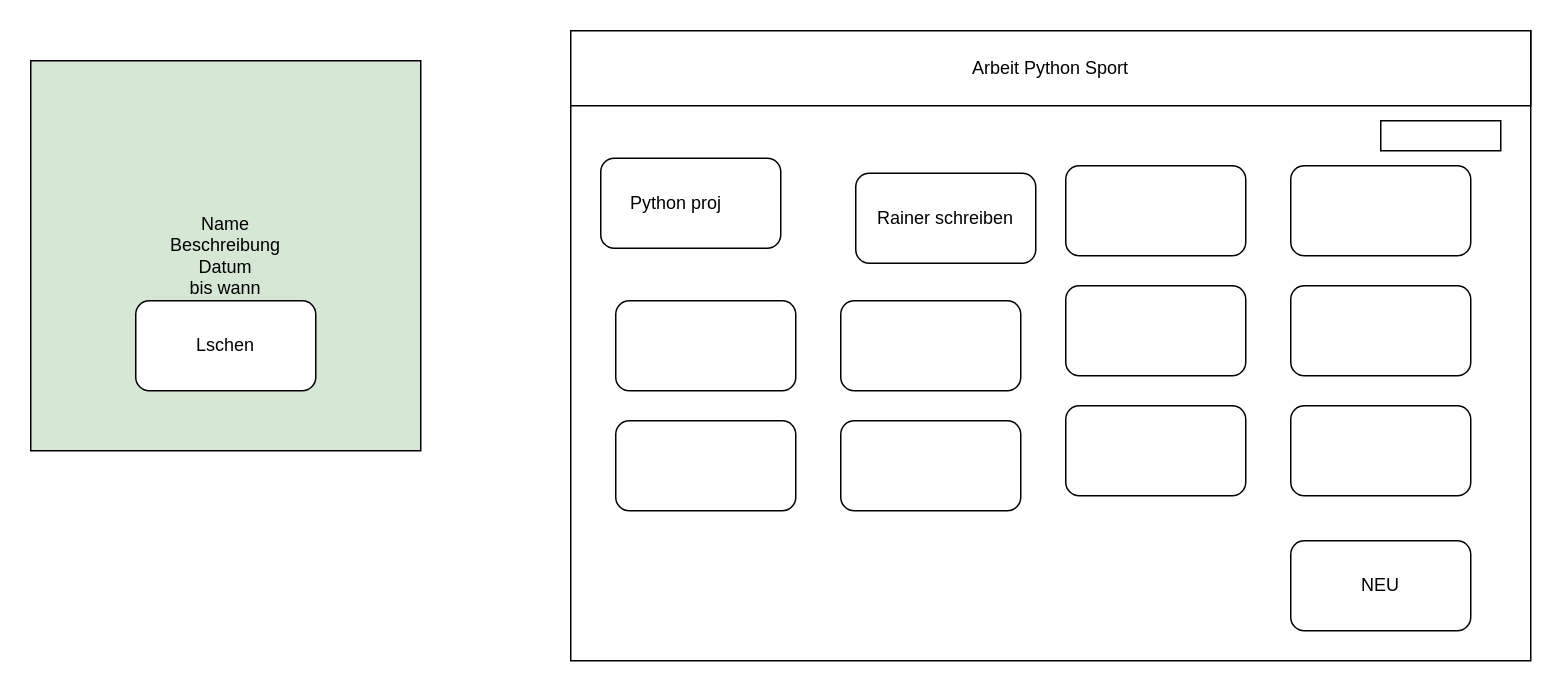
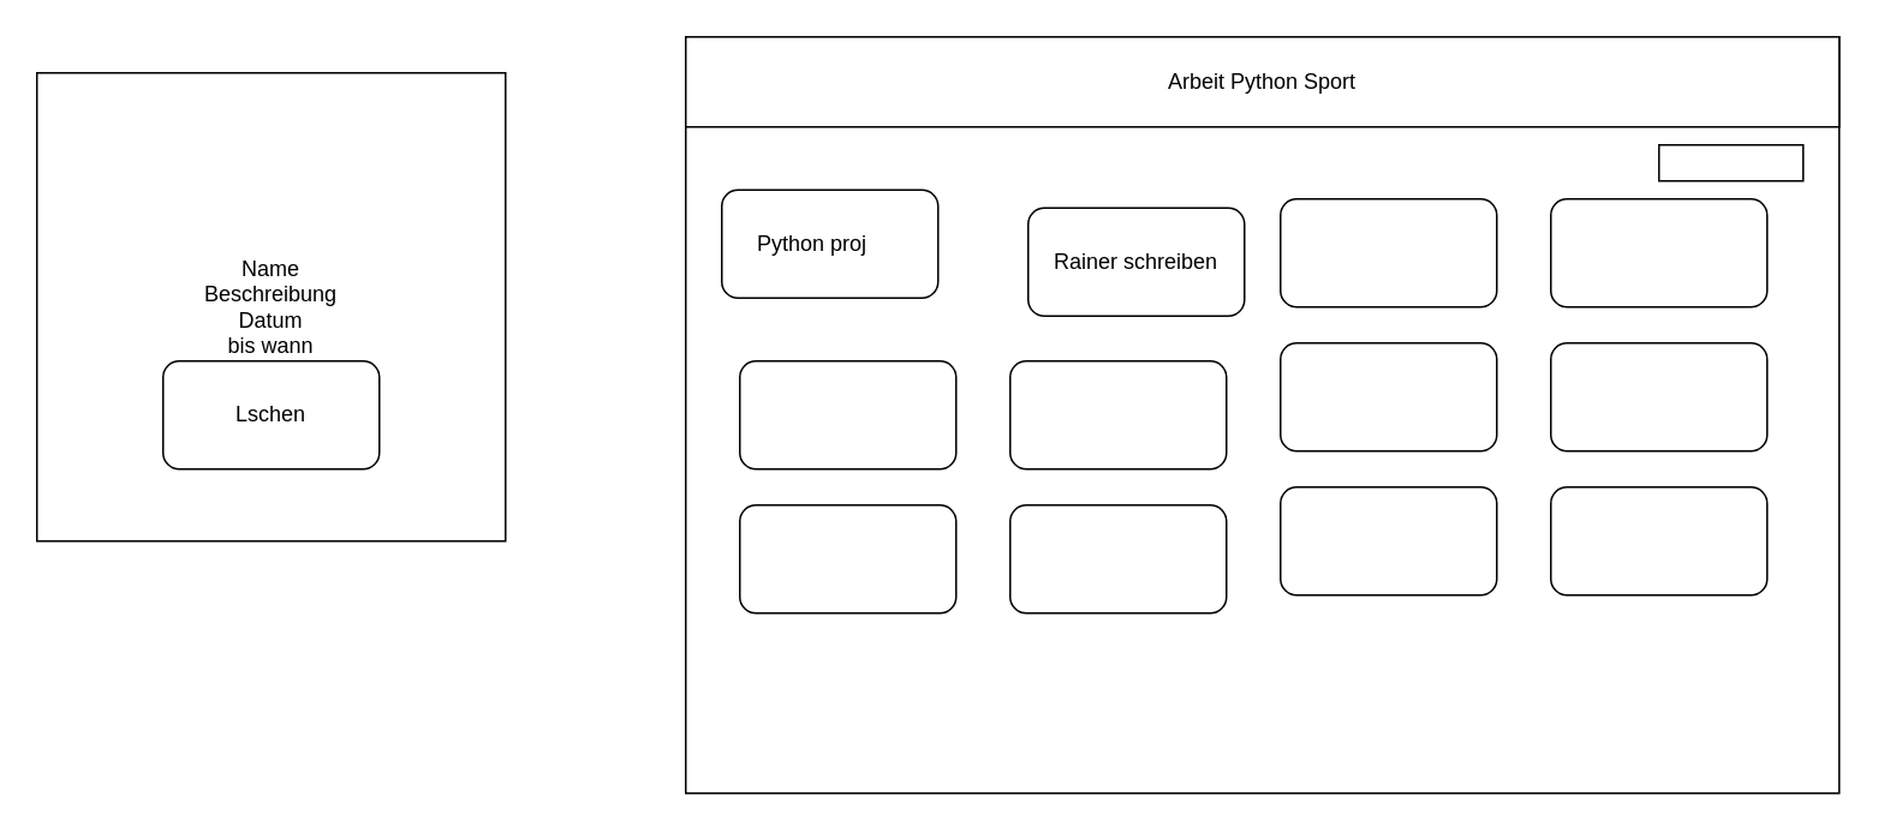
  <mxCell id="0" />
  <mxCell id="1" parent="0" />
  <mxCell id="2" value="" style="rounded=0;whiteSpace=wrap;html=1;" vertex="1" parent="1"><mxGeometry x="380" y="20" width="640" height="420" as="geometry" /></mxCell>
  <mxCell id="3" value="Python proj&lt;span style=&quot;white-space: pre;&quot;&gt;&#09;&lt;/span&gt;" style="rounded=1;whiteSpace=wrap;html=1;" vertex="1" parent="1"><mxGeometry x="400" y="105" width="120" height="60" as="geometry" /></mxCell>
  <mxCell id="4" value="Rainer schreiben" style="rounded=1;whiteSpace=wrap;html=1;" vertex="1" parent="1"><mxGeometry x="570" y="115" width="120" height="60" as="geometry" /></mxCell>
  <mxCell id="5" value="" style="rounded=1;whiteSpace=wrap;html=1;" vertex="1" parent="1"><mxGeometry x="860" y="110" width="120" height="60" as="geometry" /></mxCell>
  <mxCell id="6" value="" style="rounded=1;whiteSpace=wrap;html=1;" vertex="1" parent="1"><mxGeometry x="710" y="110" width="120" height="60" as="geometry" /></mxCell>
  <mxCell id="7" value="" style="rounded=1;whiteSpace=wrap;html=1;" vertex="1" parent="1"><mxGeometry x="410" y="280" width="120" height="60" as="geometry" /></mxCell>
  <mxCell id="8" value="" style="rounded=1;whiteSpace=wrap;html=1;" vertex="1" parent="1"><mxGeometry x="410" y="200" width="120" height="60" as="geometry" /></mxCell>
  <mxCell id="9" value="Arbeit Python Sport" style="rounded=0;whiteSpace=wrap;html=1;" vertex="1" parent="1"><mxGeometry x="380" y="20" width="640" height="50" as="geometry" /></mxCell>
  <mxCell id="10" value="" style="rounded=1;whiteSpace=wrap;html=1;" vertex="1" parent="1"><mxGeometry x="560" y="200" width="120" height="60" as="geometry" /></mxCell>
  <mxCell id="11" value="" style="rounded=1;whiteSpace=wrap;html=1;" vertex="1" parent="1"><mxGeometry x="560" y="280" width="120" height="60" as="geometry" /></mxCell>
  <mxCell id="12" value="" style="rounded=1;whiteSpace=wrap;html=1;" vertex="1" parent="1"><mxGeometry x="710" y="190" width="120" height="60" as="geometry" /></mxCell>
  <mxCell id="13" value="" style="rounded=1;whiteSpace=wrap;html=1;" vertex="1" parent="1"><mxGeometry x="710" y="270" width="120" height="60" as="geometry" /></mxCell>
  <mxCell id="14" value="" style="rounded=1;whiteSpace=wrap;html=1;" vertex="1" parent="1"><mxGeometry x="860" y="190" width="120" height="60" as="geometry" /></mxCell>
  <mxCell id="15" value="" style="rounded=1;whiteSpace=wrap;html=1;" vertex="1" parent="1"><mxGeometry x="860" y="270" width="120" height="60" as="geometry" /></mxCell>
- <mxCell id="16" value="NEU" style="rounded=1;whiteSpace=wrap;html=1;" vertex="1" parent="1"><mxGeometry x="860" y="360" width="120" height="60" as="geometry" /></mxCell>
- <mxCell id="17" value="Name&lt;div&gt;Beschreibung&lt;br&gt;&lt;div&gt;Datum&lt;/div&gt;&lt;div&gt;bis wann&lt;/div&gt;&lt;/div&gt;" style="rounded=0;whiteSpace=wrap;html=1;fillColor=#d5e8d4;" vertex="1" parent="1"><mxGeometry x="20" y="40" width="260" height="260" as="geometry" /></mxCell>
+ <mxCell id="17" value="Name&lt;div&gt;Beschreibung&lt;br&gt;&lt;div&gt;Datum&lt;/div&gt;&lt;div&gt;bis wann&lt;/div&gt;&lt;/div&gt;" style="rounded=0;whiteSpace=wrap;html=1;" vertex="1" parent="1"><mxGeometry x="20" y="40" width="260" height="260" as="geometry" /></mxCell>
  <mxCell id="18" value="Lschen" style="rounded=1;whiteSpace=wrap;html=1;" vertex="1" parent="1"><mxGeometry x="90" y="200" width="120" height="60" as="geometry" /></mxCell>
  <mxCell id="19" value="" style="rounded=0;whiteSpace=wrap;html=1;" vertex="1" parent="1"><mxGeometry x="920" y="80" width="80" height="20" as="geometry" /></mxCell>
